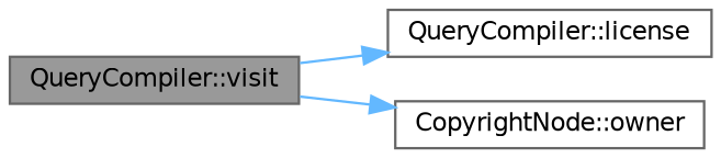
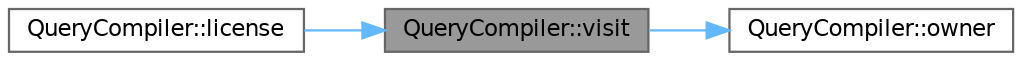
  digraph {
    rankdir=LR
    node [color=grey40 fillcolor=white fontname=Helvetica fontsize=10 shape=box style=filled]
    edge [color=steelblue1 fontname=Helvetica fontsize=10 labelfontname=Helvetica labelfontsize=10 style=solid]
    n1 [color=gray40 fillcolor=grey60 fontcolor=black height=0.2 label="QueryCompiler::visit" width=0.4]
    n2 [height=0.2 label="QueryCompiler::license" width=0.4]
-   n3 [height=0.2 label="CopyrightNode::owner" width=0.4]
-   n1 -> n2
+   n3 [height=0.2 label="QueryCompiler::owner" width=0.4]
+   n2 -> n1
    n1 -> n3
  }
